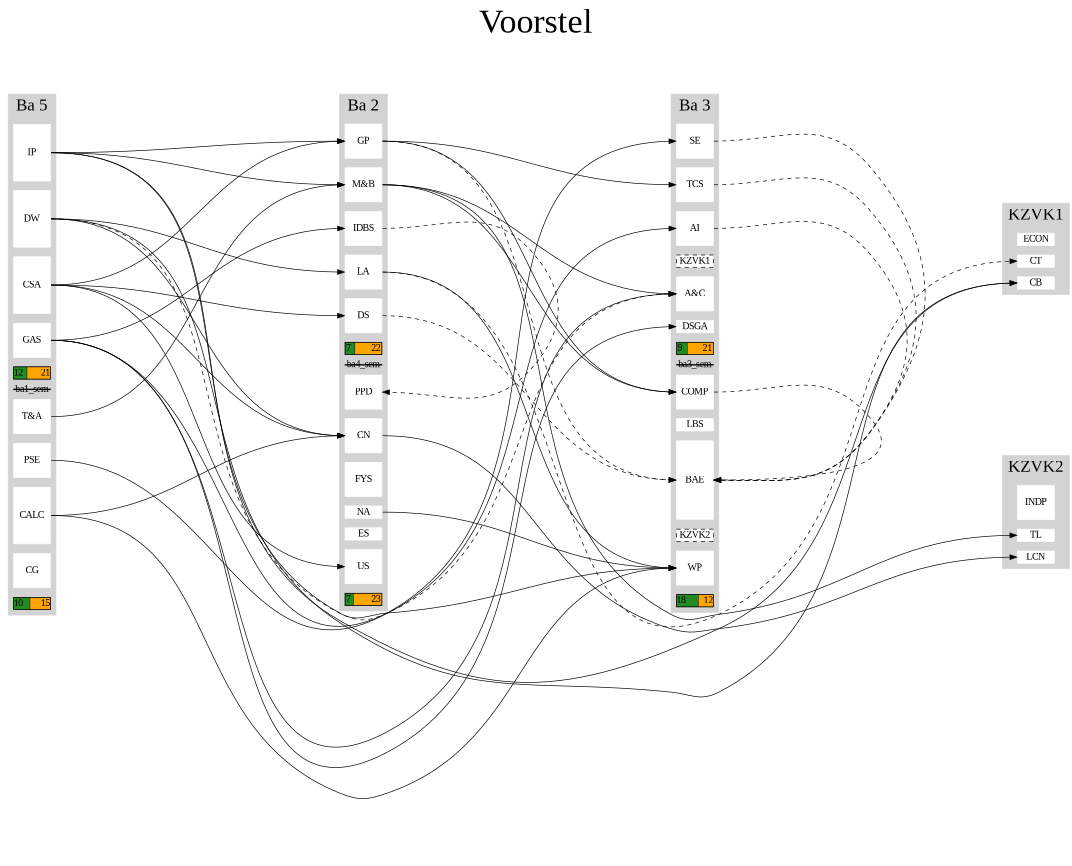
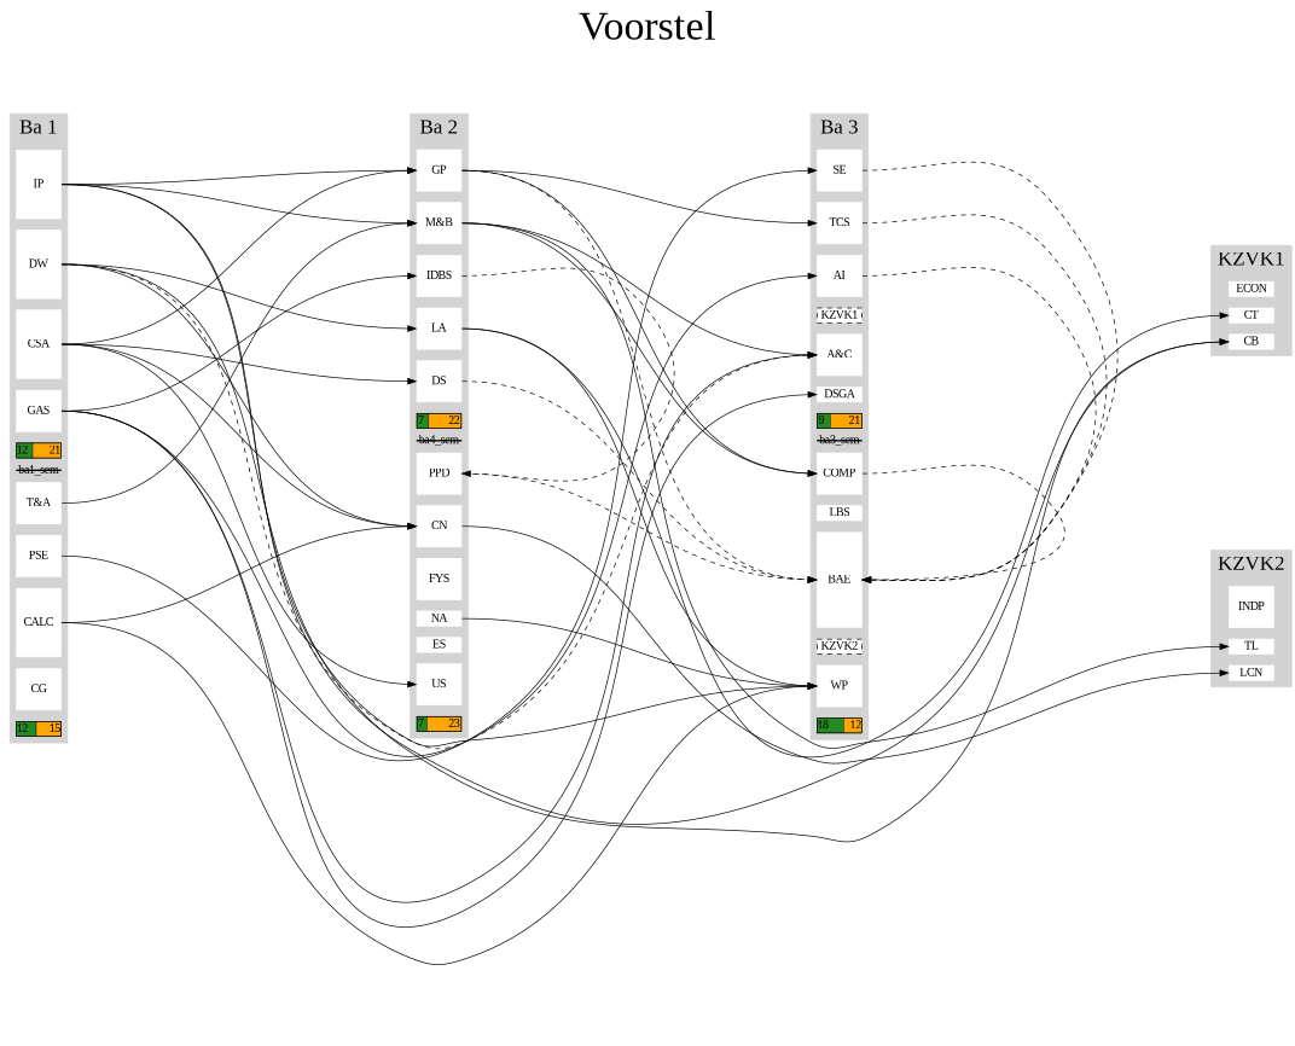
  digraph {
    concentrate=false
    fontname="Liberation Serif"
    fontsize=25
    label=<<FONT POINT-SIZE="50">Voorstel</FONT>>
    labelloc=t
    nodesep=0.2
    rankdir=LR
    ranksep=6
    splines=true
    node [color=white fillcolor=white fixedsize=true fontname="Liberation Serif" shape=rect style=filled]
    edge [constraint=false fontname="Liberation Serif" headport=w tailport=e color=black penwidth=1]
    n1 [height=1.1500000000000001 label=IP]
    n2 [height=0.7 label=GP]
    n3 [height=0.7 label=SE]
    n4 [height=1.1500000000000001 label=DW]
    n5 [height=1.1500000000000001 label=CSA]
    n6 [height=0.7 label=GAS]
    n7 [color=black fillcolor="forestgreen;0.36363636363636365:orange" height=0.25 label="12       21" style=striped]
    ba1_sem [color=black height=0]
    n9 [height=0.7 label="T&amp;A"]
    n10 [height=0.7 label=PSE]
    n11 [height=1.1500000000000001 label=CALC]
    n12 [height=0.7 label=CG]
-   n13 [color=black fillcolor="forestgreen;0.4444444444444444:orange" height=0.25 label="10       15" style=striped]
+   n13 [color=black fillcolor="forestgreen;0.4444444444444444:orange" height=0.25 label="12       15" style=striped]
    n14 [height=0.7 label="M&amp;B"]
    n15 [height=0.7 label=IDBS]
    n16 [height=0.7 label=LA]
    n17 [height=0.7 label=DS]
    n18 [color=black fillcolor="forestgreen;0.26666666666666666:orange" height=0.25 label="7        22" style=striped]
    n19 [color=black height=0 label=ba4_sem]
    n20 [height=0.7 label=PPD]
    n21 [height=0.7 label=CN]
    n22 [height=0.7 label=FYS]
    n23 [height=0.25 label=NA]
    n24 [height=0.25 label=ES]
    n25 [height=0.7 label=US]
    n26 [color=black fillcolor="forestgreen;0.23333333333333334:orange" height=0.25 label="7        23" style=striped]
    n27 [height=0.7 label=TCS]
    n28 [height=0.7 label=AI]
    n29 [color=black height=0.25 label=KZVK1 style="filled, dashed"]
    n30 [height=0.7 label="A&amp;C"]
    n31 [height=0.25 label=DSGA]
    n32 [color=black fillcolor="forestgreen;0.3:orange" height=0.25 label="9        21" style=striped]
    ba3_sem [color=black height=0]
    n34 [height=0.7 label=COMP]
    n35 [height=0.25 label=LBS]
    n36 [height=1.6 label=BAE]
    n37 [color=black height=0.25 label=KZVK2 style="filled, dashed"]
    n38 [height=0.7 label=WP]
    n39 [color=black fillcolor="forestgreen;0.6:orange" height=0.25 label="18       12" style=striped]
    n40 [height=0.25 label=ECON]
    n41 [height=0.25 label=CT]
    n42 [height=0.25 label=CB]
    n43 [height=0.7 label=INDP]
    n44 [height=0.25 label=TL]
    n45 [height=0.25 label=LCN]
    subgraph sub_1 {
      n1
      n2
      n3
    }
    subgraph cluster_2 {
      color=lightgrey
-     label="Ba 5"
+     label="Ba 1"
      style=filled
      n1
      n4
      n5
      n6
      n7
      ba1_sem
      n9
      n10
      n11
      n12
      n13
    }
    subgraph cluster_3 {
      color=lightgrey
      label="Ba 2"
      style=filled
      n2
      n14
      n15
      n16
      n17
      n18
      n19
      n20
      n21
      n22
      n23
      n24
      n25
      n26
    }
    subgraph cluster_4 {
      color=lightgrey
      label="Ba 3"
      style=filled
      n3
      n27
      n28
      n29
      n30
      n31
      n32
      ba3_sem
      n34
      n35
      n36
      n37
      n38
      n39
    }
    subgraph cluster_5 {
      color=lightgrey
      label=KZVK1
      style=filled
      n40
      n41
      n42
    }
    subgraph cluster_6 {
      color=lightgrey
      label=KZVK2
      style=filled
      n43
      n44
      n45
    }
    n1 -> n2 [constraint=true headport=nw style=invis tailport=ne color="" penwidth=""]
    n1 -> n2
    n1 -> n14
    n1 -> n38
    n1 -> n42
    n2 -> n3 [constraint=true headport=nw style=invis tailport=ne color="" penwidth=""]
    n2 -> n27
    n2 -> n34
    n2 -> n36 [style=dashed]
    n3 -> n36 [headport=e style=dashed]
    n4 -> n16
    n4 -> n21
    n4 -> n30 [style=dashed]
    n4 -> n42
    n5 -> n2
    n5 -> n17
    n5 -> n21
    n5 -> n25
    n6 -> n15
    n6 -> n28
    n6 -> n30
    n6 -> n31
    n9 -> n14
    n10 -> n3
    n11 -> n21
    n11 -> n38
    n14 -> n30
    n14 -> n34
    n14 -> n44
    n15 -> n20 [headport=e style=dashed]
    n16 -> n38
-   n16 -> n41 [style=dashed]
+   n16 -> n41 [style=solid]
    n17 -> n36 [style=dashed]
+   n20 -> n36 [style=dashed]
    n21 -> n45
    n23 -> n38
    n27 -> n36 [headport=e style=dashed]
    n28 -> n36 [headport=e style=dashed]
    n29 -> n40 [constraint=true style=invis color="" penwidth=""]
    n29 -> n41 [constraint=true style=invis color="" penwidth=""]
    n29 -> n42 [constraint=true style=invis color="" penwidth=""]
    n34 -> n36 [headport=e style=dashed]
    n37 -> n43 [constraint=true style=invis color="" penwidth=""]
    n37 -> n44 [constraint=true style=invis color="" penwidth=""]
    n37 -> n45 [constraint=true style=invis color="" penwidth=""]
  }
